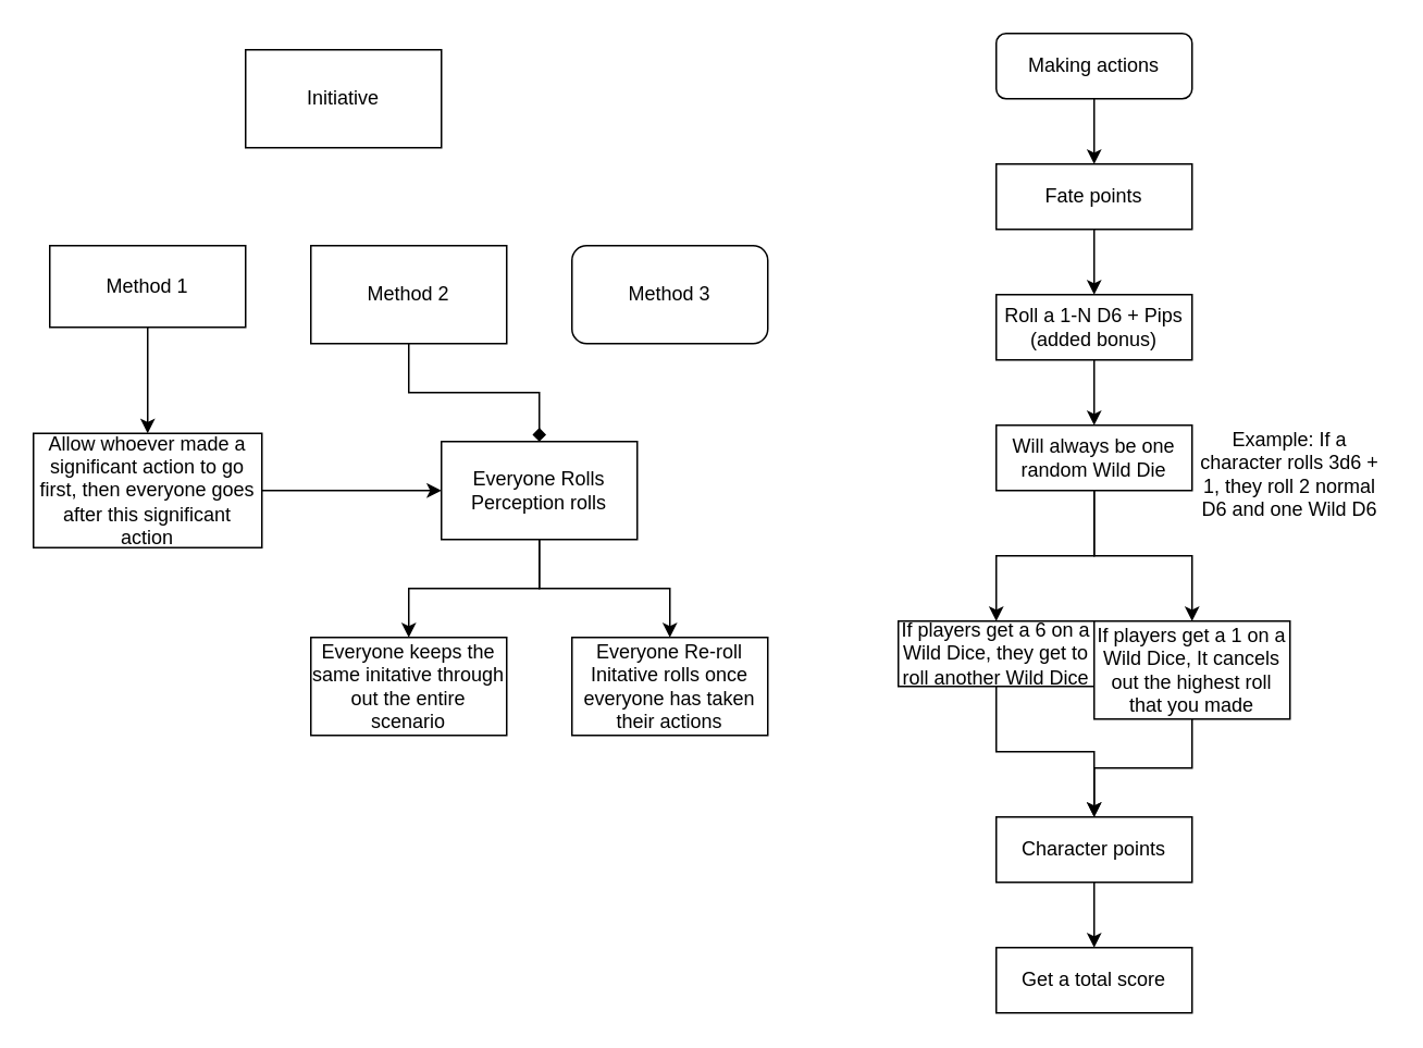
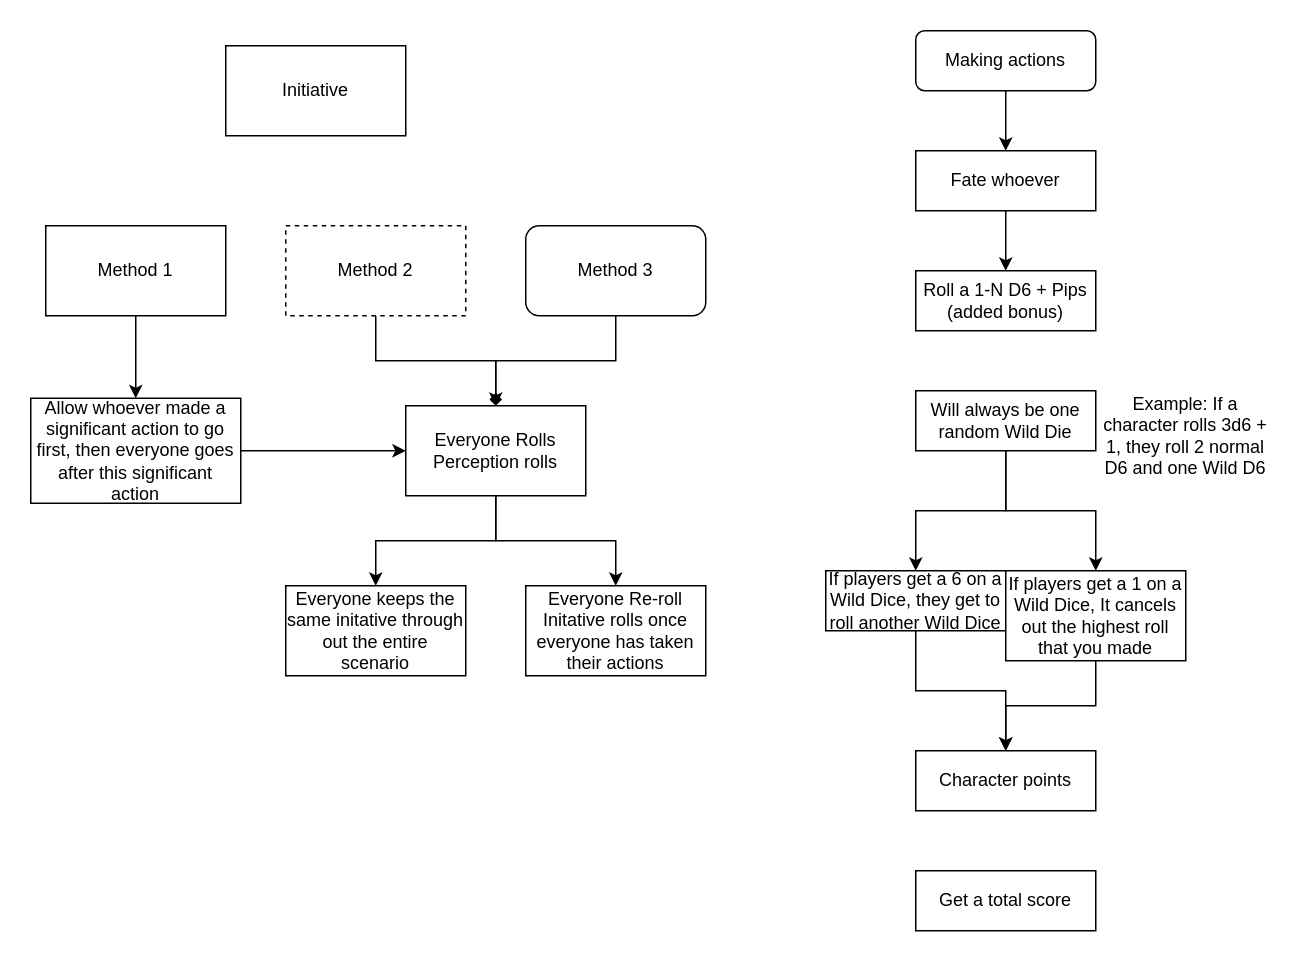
  <mxCell id="0" />
  <mxCell id="1" parent="0" />
  <mxCell id="2" style="edgeStyle=orthogonalEdgeStyle;rounded=0;orthogonalLoop=1;jettySize=auto;html=1;entryX=0.5;entryY=0;entryDx=0;entryDy=0;" edge="1" parent="1" source="3" target="14"><mxGeometry relative="1" as="geometry" /></mxCell>
  <mxCell id="3" value="Making actions" style="whiteSpace=wrap;html=1;rounded=1;" parent="1" vertex="1"><mxGeometry x="610" y="20" width="120" height="40" as="geometry" /></mxCell>
  <mxCell id="4" value="Initiative" style="rounded=0;whiteSpace=wrap;html=1;" parent="1" vertex="1"><mxGeometry x="150" y="30" width="120" height="60" as="geometry" /></mxCell>
  <mxCell id="5" style="edgeStyle=orthogonalEdgeStyle;rounded=0;orthogonalLoop=1;jettySize=auto;html=1;" edge="1" parent="1" source="6" target="27"><mxGeometry relative="1" as="geometry" /></mxCell>
- <mxCell id="6" value="Method 1" style="rounded=0;whiteSpace=wrap;html=1;" parent="1" vertex="1"><mxGeometry x="30" y="150" width="120" height="50" as="geometry" /></mxCell>
+ <mxCell id="6" value="Method 1" style="rounded=0;whiteSpace=wrap;html=1;" parent="1" vertex="1"><mxGeometry x="30" y="150" width="120" height="60" as="geometry" /></mxCell>
  <mxCell id="7" style="edgeStyle=orthogonalEdgeStyle;rounded=0;orthogonalLoop=1;jettySize=auto;html=1;endArrow=diamond;" edge="1" parent="1" source="8" target="30"><mxGeometry relative="1" as="geometry" /></mxCell>
- <mxCell id="8" value="Method 2" style="rounded=0;whiteSpace=wrap;html=1;" parent="1" vertex="1"><mxGeometry x="190" y="150" width="120" height="60" as="geometry" /></mxCell>
+ <mxCell id="8" value="Method 2" style="rounded=0;whiteSpace=wrap;html=1;dashed=1;" parent="1" vertex="1"><mxGeometry x="190" y="150" width="120" height="60" as="geometry" /></mxCell>
+ <mxCell id="9" style="edgeStyle=orthogonalEdgeStyle;rounded=0;orthogonalLoop=1;jettySize=auto;html=1;entryX=0.5;entryY=0;entryDx=0;entryDy=0;" edge="1" parent="1" source="10" target="30"><mxGeometry relative="1" as="geometry" /></mxCell>
  <mxCell id="10" value="Method 3" style="whiteSpace=wrap;html=1;rounded=1;" parent="1" vertex="1"><mxGeometry x="350" y="150" width="120" height="60" as="geometry" /></mxCell>
- <mxCell id="11" style="edgeStyle=orthogonalEdgeStyle;rounded=0;orthogonalLoop=1;jettySize=auto;html=1;entryX=0.5;entryY=0;entryDx=0;entryDy=0;" edge="1" parent="1" source="12" target="20"><mxGeometry relative="1" as="geometry" /></mxCell>
  <mxCell id="12" value="Roll a 1-N D6 + Pips&lt;br&gt;(added bonus)" style="rounded=0;whiteSpace=wrap;html=1;" vertex="1" parent="1"><mxGeometry x="610" y="180" width="120" height="40" as="geometry" /></mxCell>
  <mxCell id="13" style="edgeStyle=orthogonalEdgeStyle;rounded=0;orthogonalLoop=1;jettySize=auto;html=1;entryX=0.5;entryY=0;entryDx=0;entryDy=0;" edge="1" parent="1" source="14" target="12"><mxGeometry relative="1" as="geometry" /></mxCell>
- <mxCell id="14" value="Fate points" style="rounded=0;whiteSpace=wrap;html=1;" vertex="1" parent="1"><mxGeometry x="610" y="100" width="120" height="40" as="geometry" /></mxCell>
- <mxCell id="15" style="edgeStyle=orthogonalEdgeStyle;rounded=0;orthogonalLoop=1;jettySize=auto;html=1;entryX=0.5;entryY=0;entryDx=0;entryDy=0;" edge="1" parent="1" source="16" target="17"><mxGeometry relative="1" as="geometry" /></mxCell>
+ <mxCell id="14" value="Fate whoever" style="rounded=0;whiteSpace=wrap;html=1;" vertex="1" parent="1"><mxGeometry x="610" y="100" width="120" height="40" as="geometry" /></mxCell>
  <mxCell id="16" value="Character points" style="rounded=0;whiteSpace=wrap;html=1;" vertex="1" parent="1"><mxGeometry x="610" y="500" width="120" height="40" as="geometry" /></mxCell>
  <mxCell id="17" value="Get a total score" style="rounded=0;whiteSpace=wrap;html=1;" vertex="1" parent="1"><mxGeometry x="610" y="580" width="120" height="40" as="geometry" /></mxCell>
  <mxCell id="18" style="edgeStyle=orthogonalEdgeStyle;rounded=0;orthogonalLoop=1;jettySize=auto;html=1;entryX=0.5;entryY=0;entryDx=0;entryDy=0;" edge="1" parent="1" source="20" target="22"><mxGeometry relative="1" as="geometry" /></mxCell>
  <mxCell id="19" style="edgeStyle=orthogonalEdgeStyle;rounded=0;orthogonalLoop=1;jettySize=auto;html=1;" edge="1" parent="1" source="20" target="25"><mxGeometry relative="1" as="geometry" /></mxCell>
  <mxCell id="20" value="Will always be one random Wild Die" style="rounded=0;whiteSpace=wrap;html=1;" vertex="1" parent="1"><mxGeometry x="610" y="260" width="120" height="40" as="geometry" /></mxCell>
  <mxCell id="21" style="edgeStyle=orthogonalEdgeStyle;rounded=0;orthogonalLoop=1;jettySize=auto;html=1;entryX=0.5;entryY=0;entryDx=0;entryDy=0;" edge="1" parent="1" source="22" target="16"><mxGeometry relative="1" as="geometry" /></mxCell>
  <mxCell id="22" value="If players get a 6 on a Wild Dice, they get to roll another Wild Dice" style="rounded=0;whiteSpace=wrap;html=1;" vertex="1" parent="1"><mxGeometry x="550" y="380" width="120" height="40" as="geometry" /></mxCell>
  <mxCell id="23" value="Example: If a character rolls 3d6 + 1, they roll 2 normal D6 and one Wild D6" style="text;html=1;strokeColor=none;fillColor=none;align=center;verticalAlign=middle;whiteSpace=wrap;rounded=0;" vertex="1" parent="1"><mxGeometry x="730" y="255" width="120" height="70" as="geometry" /></mxCell>
  <mxCell id="24" style="edgeStyle=orthogonalEdgeStyle;rounded=0;orthogonalLoop=1;jettySize=auto;html=1;entryX=0.5;entryY=0;entryDx=0;entryDy=0;" edge="1" parent="1" source="25" target="16"><mxGeometry relative="1" as="geometry" /></mxCell>
  <mxCell id="25" value="If players get a 1 on a Wild Dice, It cancels out the highest roll that you made" style="rounded=0;whiteSpace=wrap;html=1;" vertex="1" parent="1"><mxGeometry x="670" y="380" width="120" height="60" as="geometry" /></mxCell>
  <mxCell id="26" style="edgeStyle=orthogonalEdgeStyle;rounded=0;orthogonalLoop=1;jettySize=auto;html=1;entryX=0;entryY=0.5;entryDx=0;entryDy=0;" edge="1" parent="1" source="27" target="30"><mxGeometry relative="1" as="geometry" /></mxCell>
  <mxCell id="27" value="Allow whoever made a significant action to go first, then everyone goes after this significant action" style="rounded=0;whiteSpace=wrap;html=1;" vertex="1" parent="1"><mxGeometry x="20" y="265" width="140" height="70" as="geometry" /></mxCell>
  <mxCell id="28" style="edgeStyle=orthogonalEdgeStyle;rounded=0;orthogonalLoop=1;jettySize=auto;html=1;" edge="1" parent="1" source="30" target="31"><mxGeometry relative="1" as="geometry" /></mxCell>
  <mxCell id="29" style="edgeStyle=orthogonalEdgeStyle;rounded=0;orthogonalLoop=1;jettySize=auto;html=1;" edge="1" parent="1" source="30" target="32"><mxGeometry relative="1" as="geometry" /></mxCell>
  <mxCell id="30" value="Everyone Rolls Perception rolls" style="rounded=0;whiteSpace=wrap;html=1;" vertex="1" parent="1"><mxGeometry x="270" y="270" width="120" height="60" as="geometry" /></mxCell>
  <mxCell id="31" value="Everyone keeps the same initative through out the entire scenario" style="rounded=0;whiteSpace=wrap;html=1;" vertex="1" parent="1"><mxGeometry x="190" y="390" width="120" height="60" as="geometry" /></mxCell>
  <mxCell id="32" value="Everyone Re-roll Initative rolls once everyone has taken their actions" style="rounded=0;whiteSpace=wrap;html=1;" vertex="1" parent="1"><mxGeometry x="350" y="390" width="120" height="60" as="geometry" /></mxCell>
